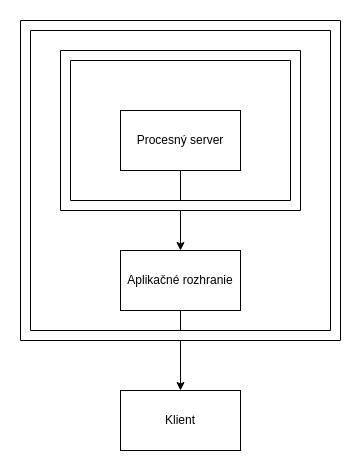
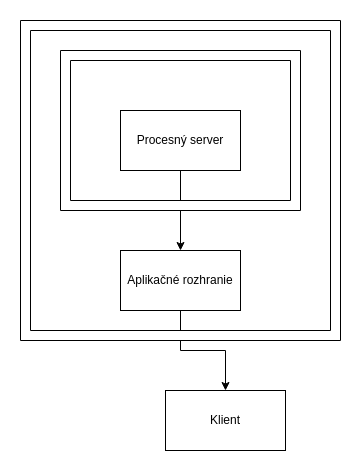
  <mxCell id="0" />
  <mxCell id="1" parent="0" />
  <mxCell id="2" value="" style="edgeStyle=orthogonalEdgeStyle;rounded=0;orthogonalLoop=1;jettySize=auto;html=1;" edge="1" parent="1" source="3" target="5"><mxGeometry relative="1" as="geometry" /></mxCell>
  <mxCell id="3" value="&lt;div&gt;Procesný server&lt;/div&gt;" style="rounded=0;whiteSpace=wrap;html=1;" vertex="1" parent="1"><mxGeometry x="120" y="110" width="120" height="60" as="geometry" /></mxCell>
  <mxCell id="4" value="" style="edgeStyle=orthogonalEdgeStyle;rounded=0;orthogonalLoop=1;jettySize=auto;html=1;" edge="1" parent="1" source="5" target="6"><mxGeometry relative="1" as="geometry" /></mxCell>
  <mxCell id="5" value="&lt;div&gt;Aplikačné rozhranie&lt;/div&gt;" style="rounded=0;whiteSpace=wrap;html=1;" vertex="1" parent="1"><mxGeometry x="120" y="250" width="120" height="60" as="geometry" /></mxCell>
- <mxCell id="6" value="&lt;div&gt;Klient&lt;/div&gt;" style="rounded=0;whiteSpace=wrap;html=1;" vertex="1" parent="1"><mxGeometry x="120" y="390" width="120" height="60" as="geometry" /></mxCell>
+ <mxCell id="6" value="&lt;div&gt;Klient&lt;/div&gt;" style="rounded=0;whiteSpace=wrap;html=1;" vertex="1" parent="1"><mxGeometry x="165" y="390" width="120" height="60" as="geometry" /></mxCell>
  <mxCell id="7" value="" style="verticalLabelPosition=bottom;verticalAlign=top;html=1;shape=mxgraph.basic.frame;dx=10;" vertex="1" parent="1"><mxGeometry x="60" y="50" width="240" height="160" as="geometry" /></mxCell>
  <mxCell id="8" value="" style="verticalLabelPosition=bottom;verticalAlign=top;html=1;shape=mxgraph.basic.frame;dx=10;" vertex="1" parent="1"><mxGeometry x="20" y="20" width="320" height="320" as="geometry" /></mxCell>
